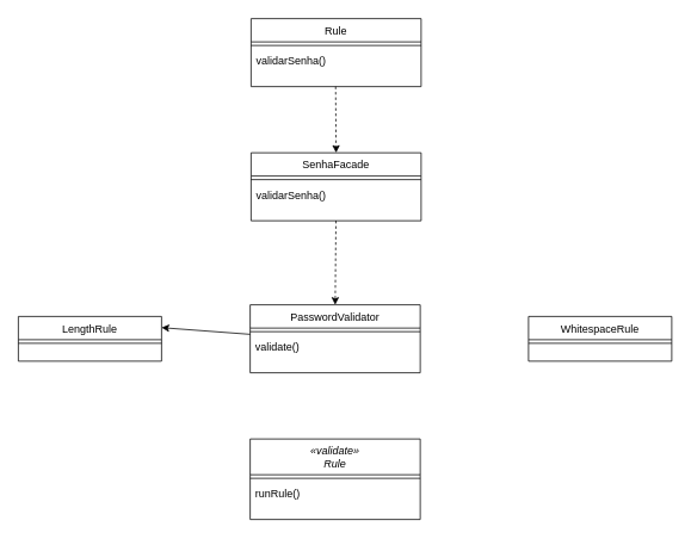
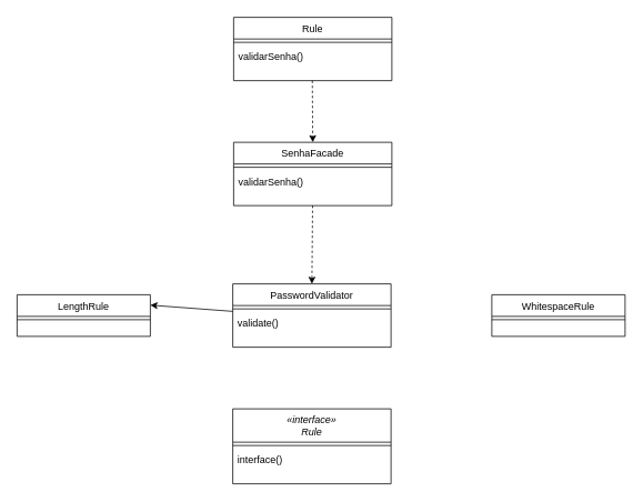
  <mxCell id="0" />
  <mxCell id="1" parent="0" />
  <mxCell id="2" value="SenhaFacade" style="swimlane;fontStyle=0;align=center;verticalAlign=top;childLayout=stackLayout;horizontal=1;startSize=26;horizontalStack=0;resizeParent=1;resizeParentMax=0;resizeLast=0;collapsible=1;marginBottom=0;" parent="1" vertex="1"><mxGeometry x="280" y="170" width="190" height="76" as="geometry" /></mxCell>
  <mxCell id="3" value="" style="line;strokeWidth=1;fillColor=none;align=left;verticalAlign=middle;spacingTop=-1;spacingLeft=3;spacingRight=3;rotatable=0;labelPosition=right;points=[];portConstraint=eastwest;strokeColor=inherit;" parent="2" vertex="1"><mxGeometry y="26" width="190" height="8" as="geometry" /></mxCell>
  <mxCell id="4" value="validarSenha()" style="text;strokeColor=none;fillColor=none;align=left;verticalAlign=top;spacingLeft=4;spacingRight=4;overflow=hidden;rotatable=0;points=[[0,0.5],[1,0.5]];portConstraint=eastwest;" parent="2" vertex="1"><mxGeometry y="34" width="190" height="42" as="geometry" /></mxCell>
- <mxCell id="5" value="«validate»&#10;Rule" style="swimlane;fontStyle=2;align=center;verticalAlign=top;childLayout=stackLayout;horizontal=1;startSize=40;horizontalStack=0;resizeParent=1;resizeLast=0;collapsible=1;marginBottom=0;rounded=0;shadow=0;strokeWidth=1;" parent="1" vertex="1"><mxGeometry x="279" y="490" width="190" height="90" as="geometry"><mxRectangle x="220" y="120" width="160" height="26" as="alternateBounds" /></mxGeometry></mxCell>
+ <mxCell id="5" value="«interface»&#10;Rule" style="swimlane;fontStyle=2;align=center;verticalAlign=top;childLayout=stackLayout;horizontal=1;startSize=40;horizontalStack=0;resizeParent=1;resizeLast=0;collapsible=1;marginBottom=0;rounded=0;shadow=0;strokeWidth=1;" parent="1" vertex="1"><mxGeometry x="279" y="490" width="190" height="90" as="geometry"><mxRectangle x="220" y="120" width="160" height="26" as="alternateBounds" /></mxGeometry></mxCell>
  <mxCell id="6" value="" style="line;html=1;strokeWidth=1;align=left;verticalAlign=middle;spacingTop=-1;spacingLeft=3;spacingRight=3;rotatable=0;labelPosition=right;points=[];portConstraint=eastwest;" parent="5" vertex="1"><mxGeometry y="40" width="190" height="8" as="geometry" /></mxCell>
- <mxCell id="7" value="runRule()" style="text;align=left;verticalAlign=top;spacingLeft=4;spacingRight=4;overflow=hidden;rotatable=0;points=[[0,0.5],[1,0.5]];portConstraint=eastwest;" parent="5" vertex="1"><mxGeometry y="48" width="190" height="42" as="geometry" /></mxCell>
+ <mxCell id="7" value="interface()" style="text;align=left;verticalAlign=top;spacingLeft=4;spacingRight=4;overflow=hidden;rotatable=0;points=[[0,0.5],[1,0.5]];portConstraint=eastwest;" parent="5" vertex="1"><mxGeometry y="48" width="190" height="42" as="geometry" /></mxCell>
  <mxCell id="8" value="LengthRule" style="swimlane;fontStyle=0;align=center;verticalAlign=top;childLayout=stackLayout;horizontal=1;startSize=26;horizontalStack=0;resizeParent=1;resizeLast=0;collapsible=1;marginBottom=0;rounded=0;shadow=0;strokeWidth=1;" parent="1" vertex="1"><mxGeometry x="20" y="353" width="160" height="50" as="geometry"><mxRectangle x="340" y="380" width="170" height="26" as="alternateBounds" /></mxGeometry></mxCell>
  <mxCell id="9" value="" style="line;html=1;strokeWidth=1;align=left;verticalAlign=middle;spacingTop=-1;spacingLeft=3;spacingRight=3;rotatable=0;labelPosition=right;points=[];portConstraint=eastwest;" parent="8" vertex="1"><mxGeometry y="26" width="160" height="8" as="geometry" /></mxCell>
  <mxCell id="10" value="WhitespaceRule" style="swimlane;fontStyle=0;align=center;verticalAlign=top;childLayout=stackLayout;horizontal=1;startSize=26;horizontalStack=0;resizeParent=1;resizeLast=0;collapsible=1;marginBottom=0;rounded=0;shadow=0;strokeWidth=1;" parent="1" vertex="1"><mxGeometry x="590" y="353" width="160" height="50" as="geometry"><mxRectangle x="340" y="380" width="170" height="26" as="alternateBounds" /></mxGeometry></mxCell>
  <mxCell id="11" value="" style="line;html=1;strokeWidth=1;align=left;verticalAlign=middle;spacingTop=-1;spacingLeft=3;spacingRight=3;rotatable=0;labelPosition=right;points=[];portConstraint=eastwest;" parent="10" vertex="1"><mxGeometry y="26" width="160" height="8" as="geometry" /></mxCell>
  <mxCell id="12" value="" style="html=1;labelBackgroundColor=#ffffff;startArrow=none;startFill=0;startSize=6;endArrow=classic;endFill=1;endSize=6;jettySize=auto;orthogonalLoop=1;strokeWidth=1;dashed=1;fontSize=14;rounded=0;entryX=0.5;entryY=0;entryDx=0;entryDy=0;" parent="1" source="4" target="17" edge="1"><mxGeometry width="60" height="60" relative="1" as="geometry"><mxPoint x="360" y="450" as="sourcePoint" /><mxPoint x="380" y="350" as="targetPoint" /></mxGeometry></mxCell>
  <mxCell id="13" value="Rule" style="swimlane;fontStyle=0;align=center;verticalAlign=top;childLayout=stackLayout;horizontal=1;startSize=26;horizontalStack=0;resizeParent=1;resizeParentMax=0;resizeLast=0;collapsible=1;marginBottom=0;" parent="1" vertex="1"><mxGeometry x="280" y="20" width="190" height="76" as="geometry" /></mxCell>
  <mxCell id="14" value="" style="line;strokeWidth=1;fillColor=none;align=left;verticalAlign=middle;spacingTop=-1;spacingLeft=3;spacingRight=3;rotatable=0;labelPosition=right;points=[];portConstraint=eastwest;strokeColor=inherit;" parent="13" vertex="1"><mxGeometry y="26" width="190" height="8" as="geometry" /></mxCell>
  <mxCell id="15" value="validarSenha()" style="text;strokeColor=none;fillColor=none;align=left;verticalAlign=top;spacingLeft=4;spacingRight=4;overflow=hidden;rotatable=0;points=[[0,0.5],[1,0.5]];portConstraint=eastwest;" parent="13" vertex="1"><mxGeometry y="34" width="190" height="42" as="geometry" /></mxCell>
  <mxCell id="16" value="" style="html=1;labelBackgroundColor=#ffffff;startArrow=none;startFill=0;startSize=6;endArrow=classic;endFill=1;endSize=6;jettySize=auto;orthogonalLoop=1;strokeWidth=1;dashed=1;fontSize=14;rounded=0;" parent="1" edge="1"><mxGeometry width="60" height="60" relative="1" as="geometry"><mxPoint x="374.5" y="96" as="sourcePoint" /><mxPoint x="375" y="170" as="targetPoint" /></mxGeometry></mxCell>
  <mxCell id="17" value="PasswordValidator" style="swimlane;fontStyle=0;align=center;verticalAlign=top;childLayout=stackLayout;horizontal=1;startSize=26;horizontalStack=0;resizeParent=1;resizeParentMax=0;resizeLast=0;collapsible=1;marginBottom=0;" parent="1" vertex="1"><mxGeometry x="279" y="340" width="190" height="76" as="geometry" /></mxCell>
  <mxCell id="18" value="" style="line;strokeWidth=1;fillColor=none;align=left;verticalAlign=middle;spacingTop=-1;spacingLeft=3;spacingRight=3;rotatable=0;labelPosition=right;points=[];portConstraint=eastwest;strokeColor=inherit;" parent="17" vertex="1"><mxGeometry y="26" width="190" height="8" as="geometry" /></mxCell>
  <mxCell id="19" value="validate()" style="text;strokeColor=none;fillColor=none;align=left;verticalAlign=top;spacingLeft=4;spacingRight=4;overflow=hidden;rotatable=0;points=[[0,0.5],[1,0.5]];portConstraint=eastwest;" parent="17" vertex="1"><mxGeometry y="34" width="190" height="42" as="geometry" /></mxCell>
  <mxCell id="20" value="" style="html=1;labelBackgroundColor=#ffffff;startArrow=none;startFill=0;startSize=6;endArrow=classic;endFill=1;endSize=6;jettySize=auto;orthogonalLoop=1;strokeWidth=1;dashed=0;fontSize=14;rounded=0;entryX=1;entryY=0.25;entryDx=0;entryDy=0;exitX=0;exitY=-0.024;exitDx=0;exitDy=0;exitPerimeter=0;" parent="1" source="19" target="8" edge="1"><mxGeometry width="60" height="60" relative="1" as="geometry"><mxPoint x="384.817" y="256" as="sourcePoint" /><mxPoint x="384" y="350" as="targetPoint" /></mxGeometry></mxCell>
